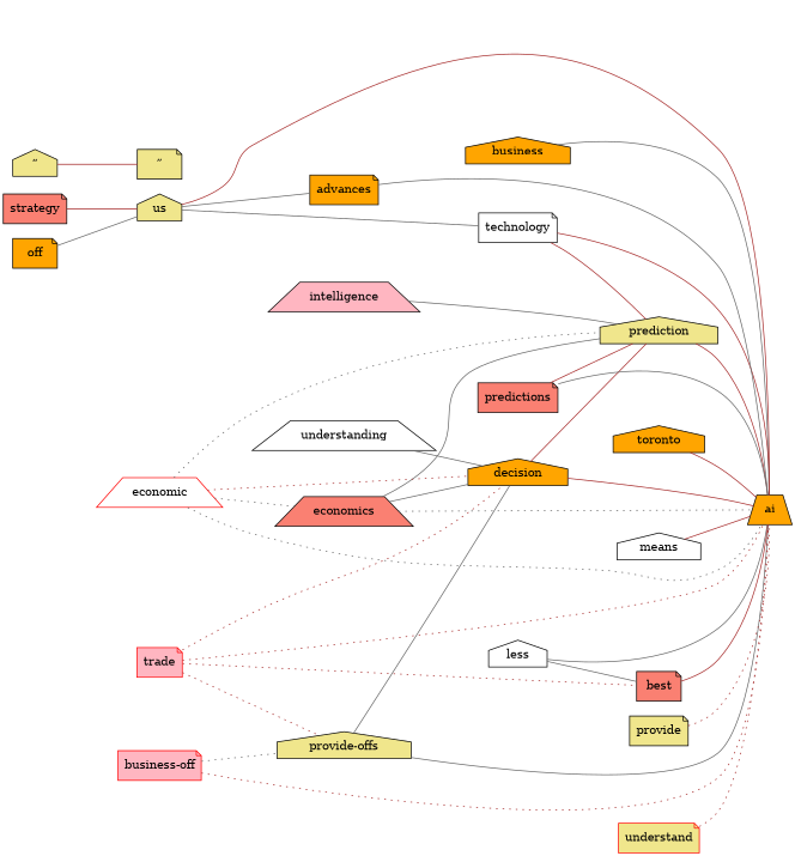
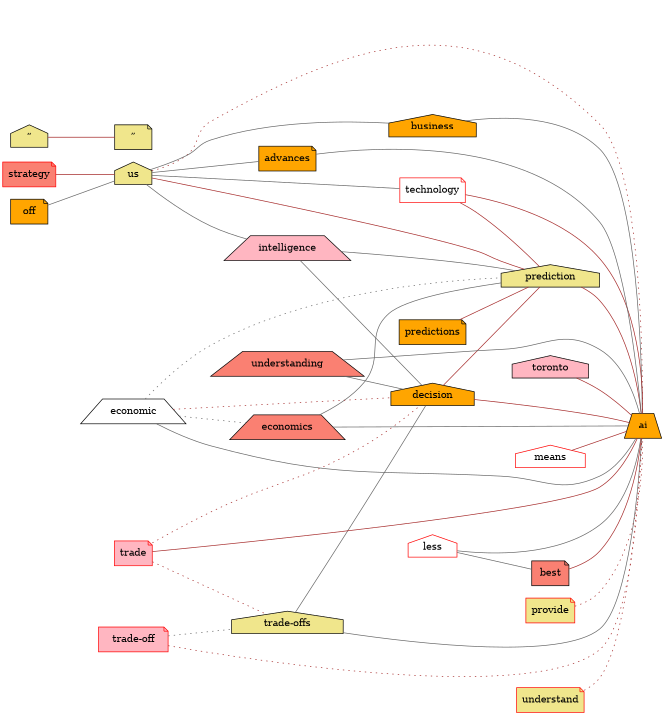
  graph {
    rankdir=LR
    node [color=black fillcolor=khaki shape=note style=filled]
    edge [color=brown]
    prediction [shape=house]
    ai [fillcolor=orange shape=trapezium]
-   strategy [fillcolor=salmon]
+   strategy [color=red fillcolor=salmon]
    us [shape=house]
    business [fillcolor=orange shape=house]
-   technology [fillcolor=white]
+   technology [color=red fillcolor=white]
    advances [fillcolor=orange]
    intelligence [fillcolor=lightpink shape=trapezium]
    decision [fillcolor=orange shape=house]
-   "trade-offs" [shape=house label="provide-offs"]
-   toronto [fillcolor=orange shape=house]
+   "trade-offs" [shape=house]
+   toronto [fillcolor=lightpink shape=house]
    n12 [fillcolor=orange label=off]
-   less [fillcolor=white shape=house]
+   less [color=red fillcolor=white shape=house]
    best [fillcolor=salmon]
-   means [fillcolor=white shape=house]
+   means [color=red fillcolor=white shape=house]
    economics [fillcolor=salmon shape=trapezium]
-   predictions [fillcolor=salmon]
-   understanding [fillcolor=white shape=trapezium]
-   economic [color=red fillcolor=white shape=trapezium]
-   provide
+   predictions [fillcolor=orange]
+   understanding [fillcolor=salmon shape=trapezium]
+   economic [fillcolor=white shape=trapezium]
+   provide [color=red]
    trade [color=red fillcolor=lightpink]
-   "trade-off" [color=red fillcolor=lightpink label="business-off"]
+   "trade-off" [color=red fillcolor=lightpink]
    understand [color=red]
    "“" [shape=house color=""]
    "”" [color=""]
    prediction -- ai
    strategy -- us
-   us -- ai
+   us -- prediction
+   us -- ai [style=dotted]
+   us -- business [color=gray40]
    us -- technology [color=gray40]
    us -- advances [color=gray40]
+   us -- intelligence [color=gray40]
    business -- ai [color=gray40]
    technology -- prediction
    technology -- ai
    advances -- ai [color=gray40]
    intelligence -- prediction [color=gray40]
    decision -- prediction
    decision -- ai
    "trade-offs" -- ai [color=gray40]
    "trade-offs" -- decision [color=gray40]
    toronto -- ai
    n12 -- us [color=gray40]
    less -- ai [color=gray40]
    less -- best [color=gray40]
    best -- ai
    means -- ai
    economics -- prediction [color=gray40]
-   economics -- ai [color=gray40 style=dotted]
-   economics -- decision [color=gray40]
+   economics -- ai [color=gray40]
+   intelligence -- decision [color=gray40]
    predictions -- prediction
-   predictions -- ai [color=gray40]
+   understanding -- ai [color=gray40]
    understanding -- decision [color=gray40]
    economic -- prediction [color=gray40 style=dotted]
-   economic -- ai [color=gray40 style=dotted]
+   economic -- ai [color=gray40 style=solid]
    economic -- decision [style=dotted]
    economic -- economics [color=gray40 style=dotted]
    provide -- ai [style=dotted]
-   trade -- ai [style=dotted]
+   trade -- ai [style=solid]
    trade -- decision [style=dotted]
    trade -- "trade-offs" [style=dotted]
-   trade -- best [style=dotted]
    "trade-off" -- ai [style=dotted]
    "trade-off" -- "trade-offs" [color=gray40 style=dotted]
    understand -- ai [style=dotted]
    "“" -- "”"
  }
